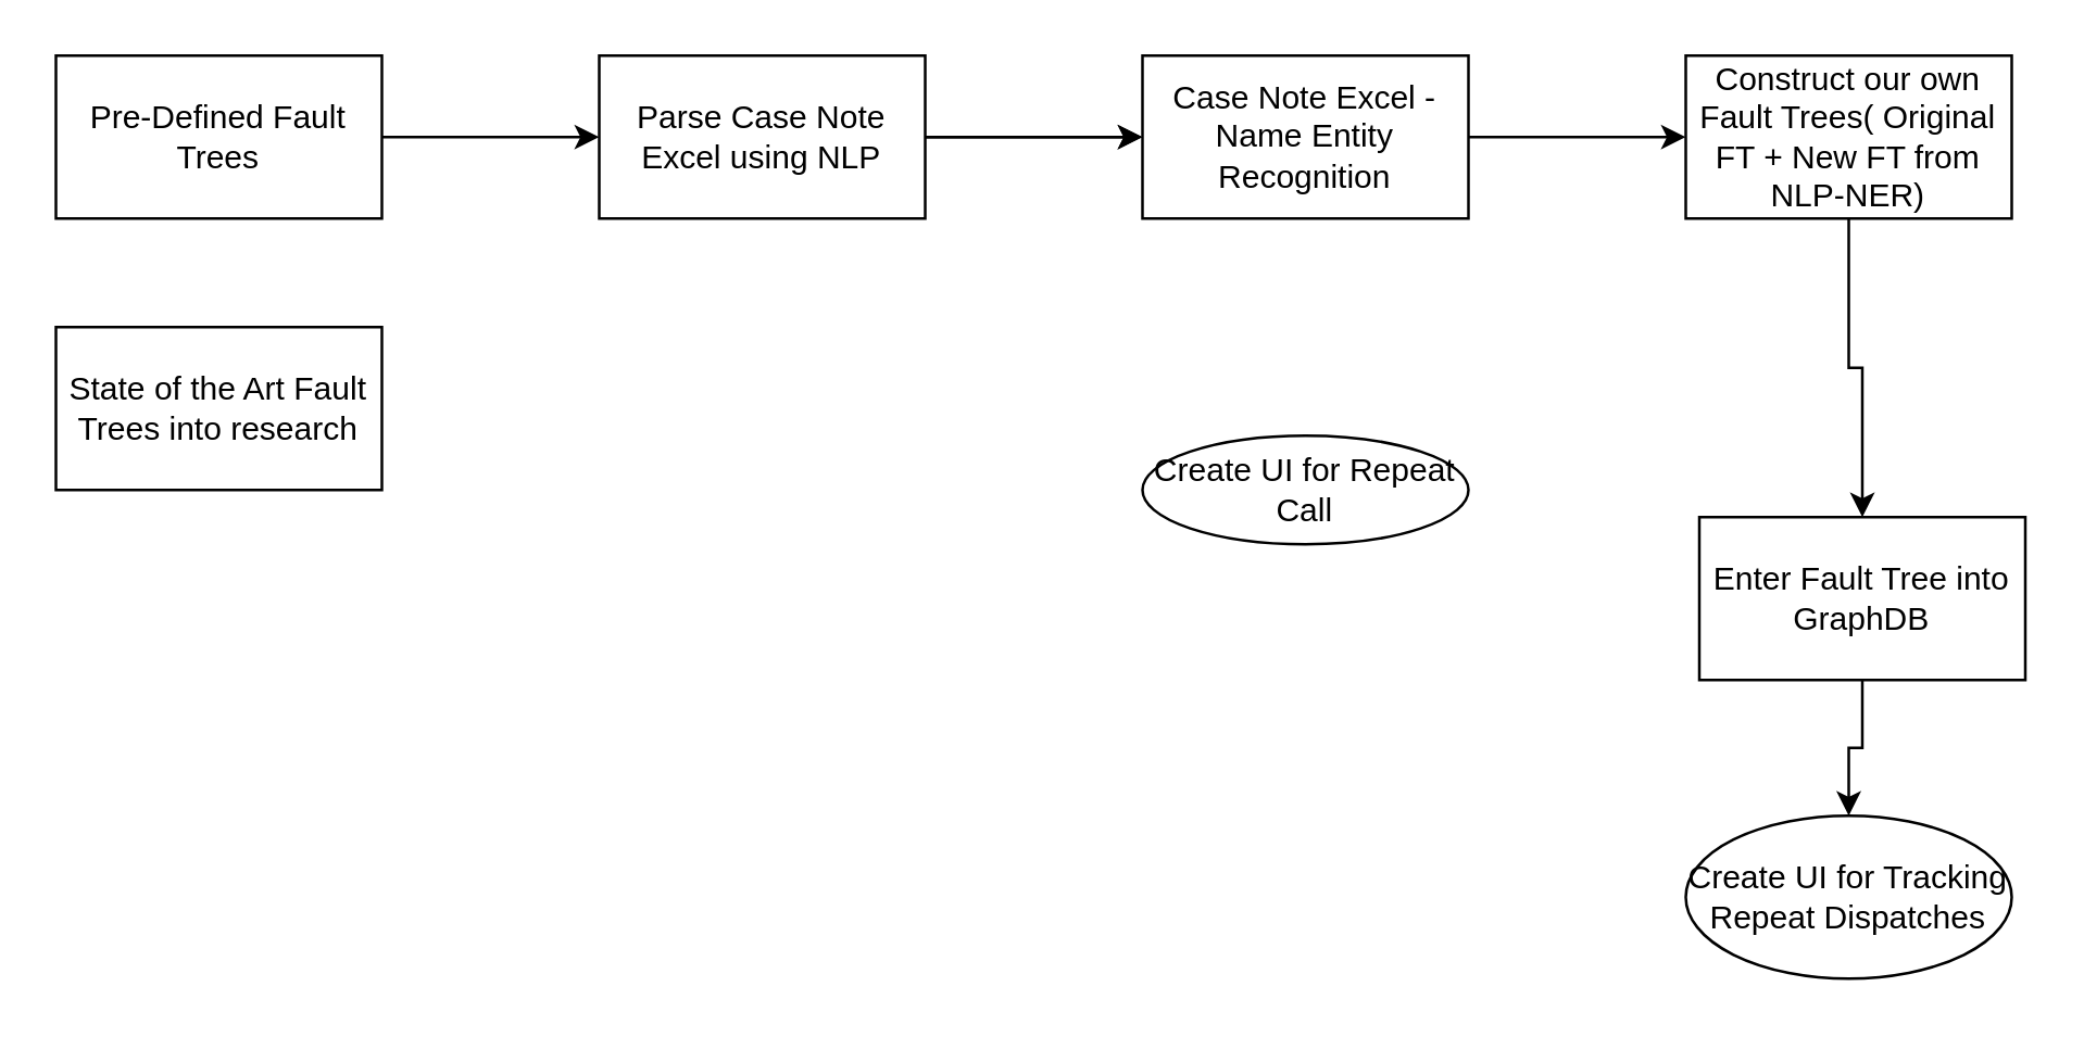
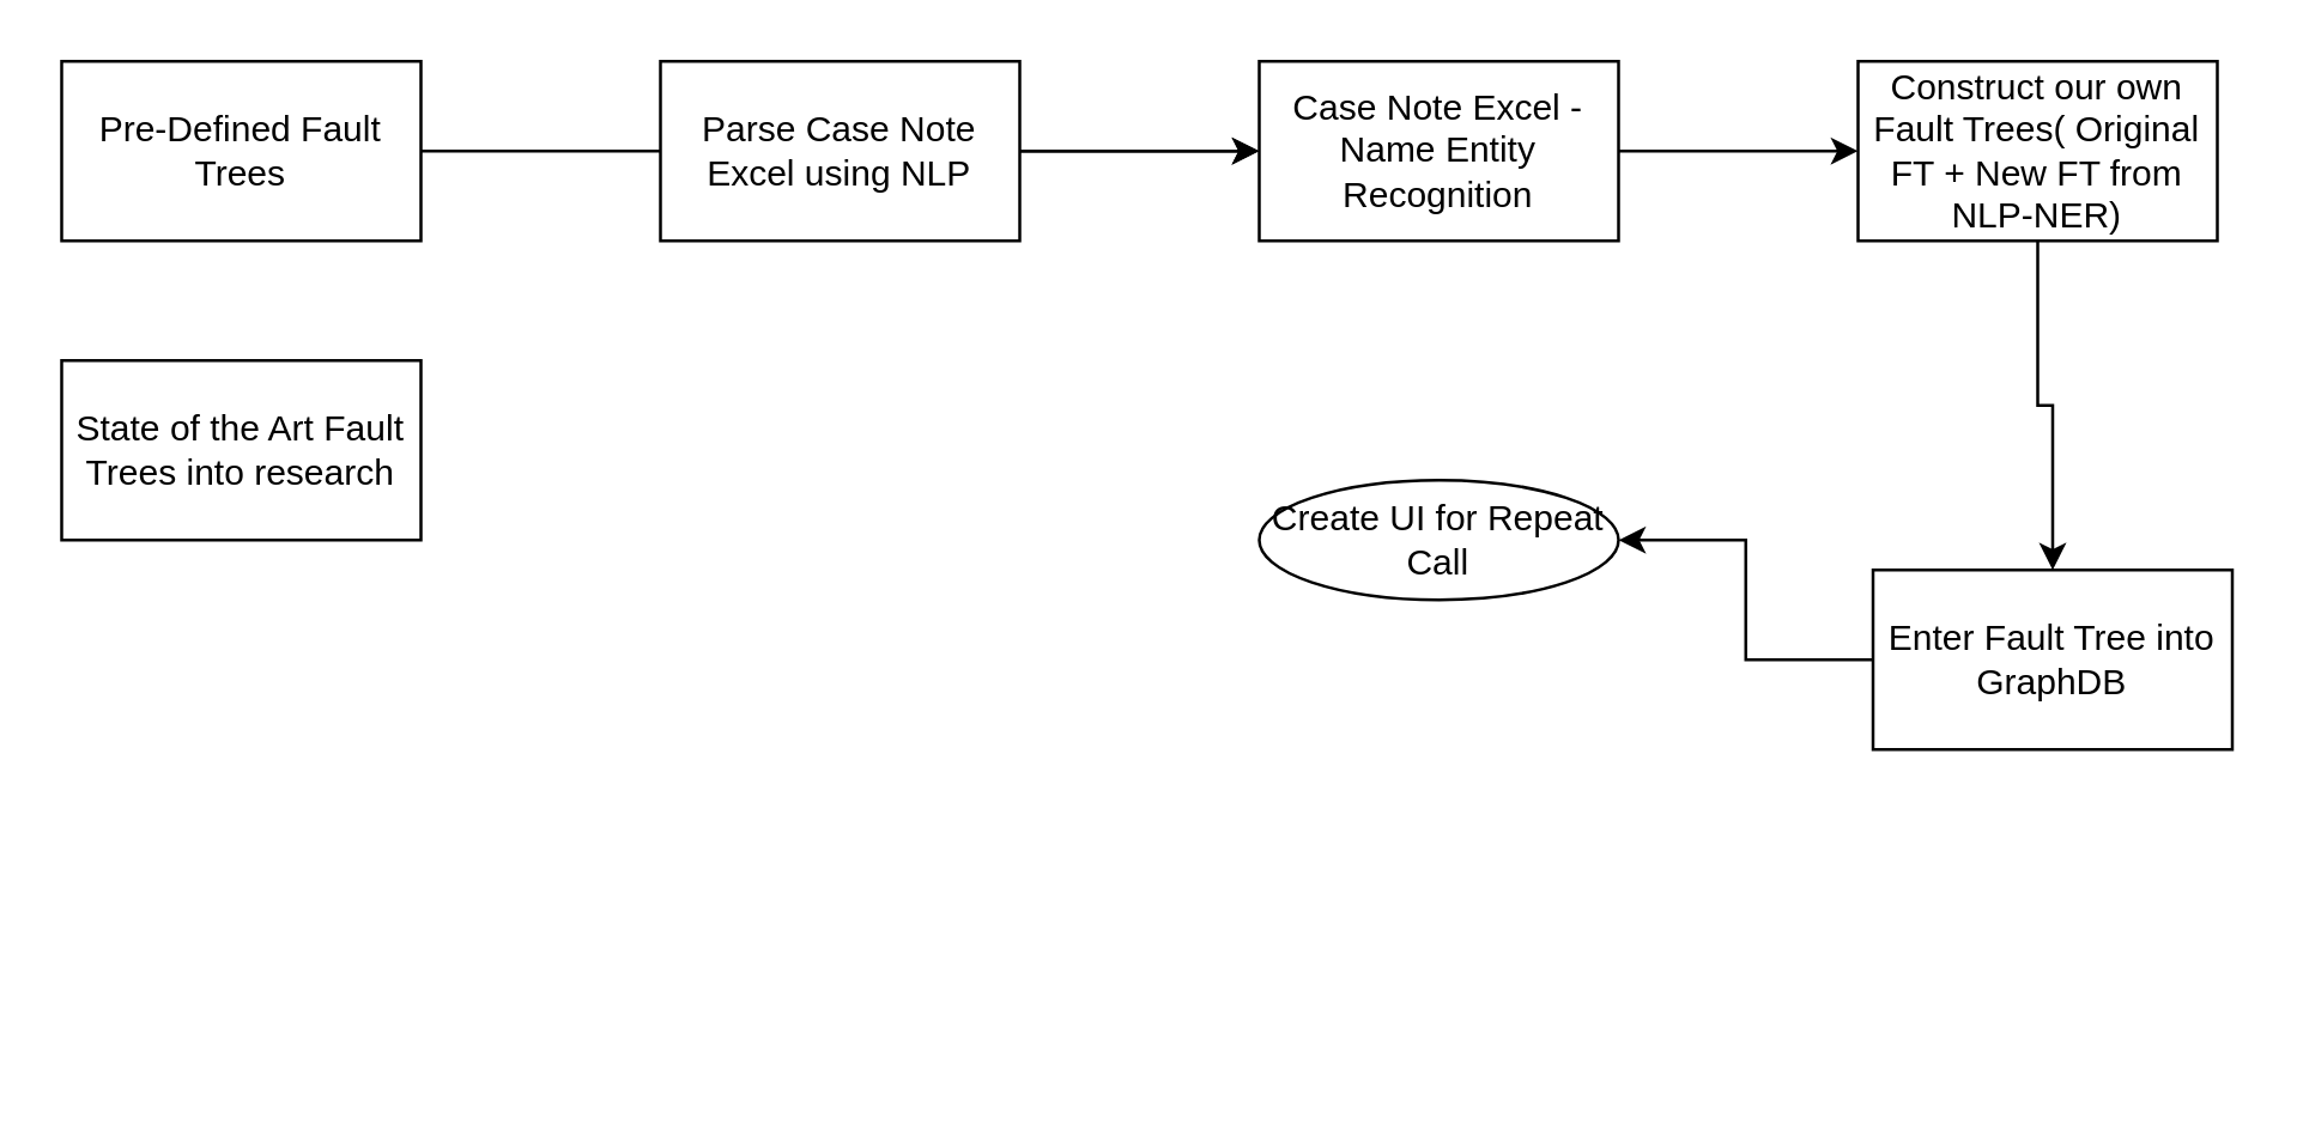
  <mxCell id="0" />
  <mxCell id="1" parent="0" />
- <mxCell id="2" value="" style="edgeStyle=orthogonalEdgeStyle;rounded=0;orthogonalLoop=1;jettySize=auto;html=1;" edge="1" parent="1" source="3" target="6"><mxGeometry relative="1" as="geometry" /></mxCell>
+ <mxCell id="2" value="" style="edgeStyle=orthogonalEdgeStyle;rounded=0;orthogonalLoop=1;jettySize=auto;html=1;endArrow=none;" edge="1" parent="1" source="3" target="6"><mxGeometry relative="1" as="geometry" /></mxCell>
  <mxCell id="3" value="Pre-Defined Fault Trees" style="rounded=0;whiteSpace=wrap;html=1;" vertex="1" parent="1"><mxGeometry x="20" y="20" width="120" height="60" as="geometry" /></mxCell>
  <mxCell id="4" value="" style="edgeStyle=orthogonalEdgeStyle;rounded=0;orthogonalLoop=1;jettySize=auto;html=1;" edge="1" parent="1" source="6" target="8"><mxGeometry relative="1" as="geometry" /></mxCell>
  <mxCell id="5" value="" style="edgeStyle=orthogonalEdgeStyle;rounded=0;orthogonalLoop=1;jettySize=auto;html=1;" edge="1" parent="1" source="6" target="8"><mxGeometry relative="1" as="geometry" /></mxCell>
  <mxCell id="6" value="Parse Case Note Excel using NLP" style="whiteSpace=wrap;html=1;rounded=0;" vertex="1" parent="1"><mxGeometry x="220" y="20" width="120" height="60" as="geometry" /></mxCell>
  <mxCell id="7" value="" style="edgeStyle=orthogonalEdgeStyle;rounded=0;orthogonalLoop=1;jettySize=auto;html=1;" edge="1" parent="1" source="8" target="10"><mxGeometry relative="1" as="geometry" /></mxCell>
  <mxCell id="8" value="Case Note Excel -Name Entity Recognition" style="whiteSpace=wrap;html=1;rounded=0;" vertex="1" parent="1"><mxGeometry x="420" y="20" width="120" height="60" as="geometry" /></mxCell>
  <mxCell id="9" value="" style="edgeStyle=orthogonalEdgeStyle;rounded=0;orthogonalLoop=1;jettySize=auto;html=1;" edge="1" parent="1" source="10" target="13"><mxGeometry relative="1" as="geometry" /></mxCell>
  <mxCell id="10" value="Construct our own Fault Trees( Original FT + New FT from NLP-NER)" style="whiteSpace=wrap;html=1;rounded=0;" vertex="1" parent="1"><mxGeometry x="620" y="20" width="120" height="60" as="geometry" /></mxCell>
- <mxCell id="11" value="" style="edgeStyle=orthogonalEdgeStyle;rounded=0;orthogonalLoop=1;jettySize=auto;html=1;" edge="1" parent="1" source="13" target="14"><mxGeometry relative="1" as="geometry" /></mxCell>
+ <mxCell id="12" value="" style="edgeStyle=orthogonalEdgeStyle;rounded=0;orthogonalLoop=1;jettySize=auto;html=1;" edge="1" parent="1" source="13" target="15"><mxGeometry relative="1" as="geometry" /></mxCell>
  <mxCell id="13" value="Enter Fault Tree into GraphDB" style="whiteSpace=wrap;html=1;rounded=0;" vertex="1" parent="1"><mxGeometry x="625" y="190" width="120" height="60" as="geometry" /></mxCell>
- <mxCell id="14" value="Create UI for Tracking Repeat Dispatches&lt;br&gt;" style="ellipse;whiteSpace=wrap;html=1;rounded=0;" vertex="1" parent="1"><mxGeometry x="620" y="300" width="120" height="60" as="geometry" /></mxCell>
  <mxCell id="15" value="Create UI for Repeat Call" style="ellipse;whiteSpace=wrap;html=1;rounded=0;" vertex="1" parent="1"><mxGeometry x="420" y="160" width="120" height="40" as="geometry" /></mxCell>
  <mxCell id="16" value="State of the Art Fault Trees into research&lt;br&gt;" style="rounded=0;whiteSpace=wrap;html=1;" vertex="1" parent="1"><mxGeometry x="20" y="120" width="120" height="60" as="geometry" /></mxCell>
